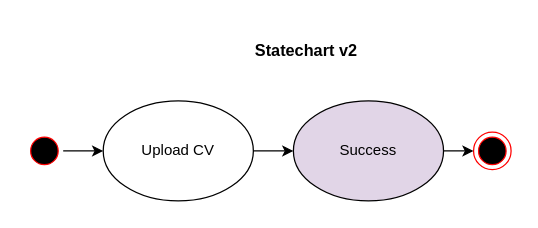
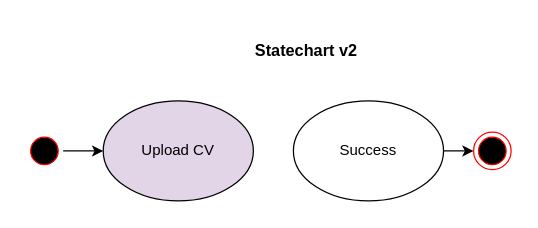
  <mxCell id="0" />
  <mxCell id="1" parent="0" />
  <mxCell id="2" value="Statechart v2" style="text;strokeColor=none;fillColor=none;html=1;fontSize=13;fontStyle=1;verticalAlign=middle;align=center;" parent="1" vertex="1"><mxGeometry x="194" y="20" width="100" height="40" as="geometry" /></mxCell>
  <mxCell id="3" value="" style="group" parent="1" vertex="1" connectable="0"><mxGeometry x="20" y="80" width="388" height="80" as="geometry" /></mxCell>
  <mxCell id="4" value="" style="group" parent="3" vertex="1" connectable="0"><mxGeometry width="388" height="80" as="geometry" /></mxCell>
- <mxCell id="5" value="Upload CV" style="ellipse;whiteSpace=wrap;html=1;" parent="4" vertex="1"><mxGeometry x="62" width="120" height="80" as="geometry" /></mxCell>
- <mxCell id="6" value="Success" style="ellipse;whiteSpace=wrap;html=1;fillColor=#e1d5e7;" parent="4" vertex="1"><mxGeometry x="214" width="120" height="80" as="geometry" /></mxCell>
+ <mxCell id="5" value="Upload CV" style="ellipse;whiteSpace=wrap;html=1;fillColor=#e1d5e7;" parent="4" vertex="1"><mxGeometry x="62" width="120" height="80" as="geometry" /></mxCell>
+ <mxCell id="6" value="Success" style="ellipse;whiteSpace=wrap;html=1;" parent="4" vertex="1"><mxGeometry x="214" width="120" height="80" as="geometry" /></mxCell>
  <mxCell id="7" value="" style="group" parent="4" vertex="1" connectable="0"><mxGeometry y="25" width="388" height="30" as="geometry" /></mxCell>
  <mxCell id="8" value="" style="ellipse;html=1;shape=endState;fillColor=#000000;strokeColor=#ff0000;fontSize=13;" parent="7" vertex="1"><mxGeometry x="358" width="30" height="30" as="geometry" /></mxCell>
  <mxCell id="9" value="" style="ellipse;html=1;shape=startState;fillColor=#000000;strokeColor=#ff0000;fontSize=13;" parent="7" vertex="1"><mxGeometry width="30" height="30" as="geometry" /></mxCell>
  <mxCell id="10" style="edgeStyle=orthogonalEdgeStyle;rounded=0;orthogonalLoop=1;jettySize=auto;html=1;entryX=0;entryY=0.5;entryDx=0;entryDy=0;" parent="7" source="6" target="8" edge="1"><mxGeometry relative="1" as="geometry" /></mxCell>
- <mxCell id="11" value="" style="edgeStyle=orthogonalEdgeStyle;rounded=0;orthogonalLoop=1;jettySize=auto;html=1;" parent="7" source="5" target="6" edge="1"><mxGeometry relative="1" as="geometry" /></mxCell>
  <mxCell id="12" value="" style="edgeStyle=orthogonalEdgeStyle;rounded=0;orthogonalLoop=1;jettySize=auto;html=1;" parent="4" source="9" target="5" edge="1"><mxGeometry relative="1" as="geometry" /></mxCell>
